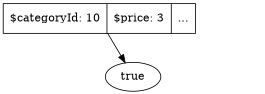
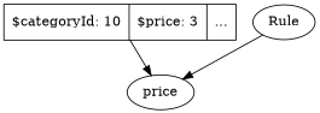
  digraph {
    rankdir=TB
    n1 [label="$categoryId: 10|$price: 3|..." shape=record]
-   true
+   true [label=price]
+   n3 [label=Rule]
    false [style=invis]
    n1 -> true
+   n3 -> true
+   n3 -> false [style=invis]
  }
